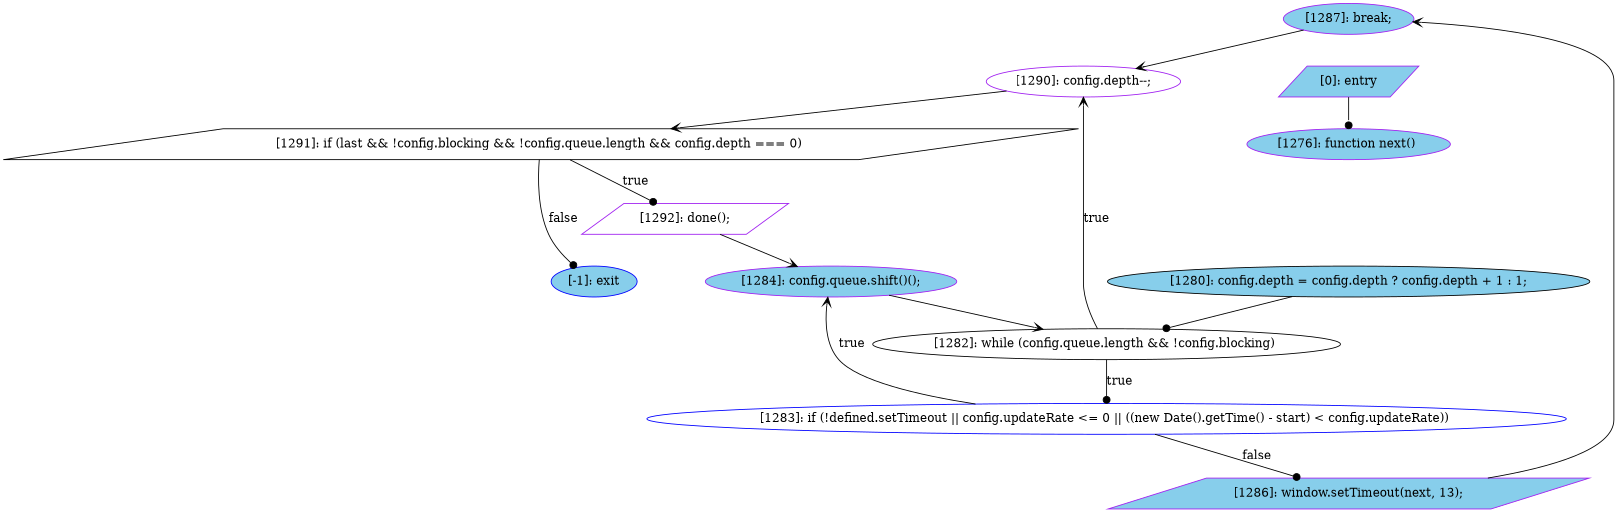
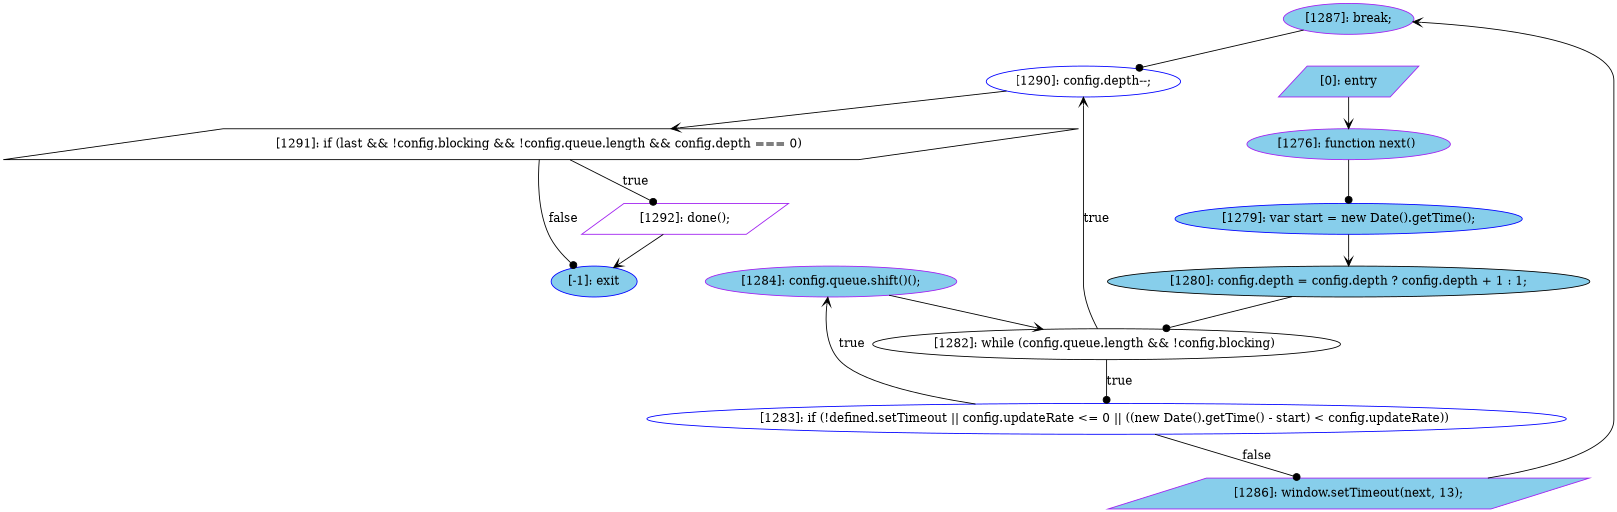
  digraph {
    node [color=purple fillcolor=skyblue shape=ellipse style=filled]
    edge [arrowhead=vee]
    n1 [label="[1287]: break;\n"]
-   n2 [fillcolor=white label="[1290]: config.depth--;\n"]
+   n2 [color=blue fillcolor=white label="[1290]: config.depth--;\n"]
    n3 [color=black fillcolor=white label="[1291]: if (last && !config.blocking && !config.queue.length && config.depth === 0) " shape=parallelogram]
    n4 [fillcolor=white label="[1292]: done();\n" shape=parallelogram]
    n5 [color=blue label="[-1]: exit"]
    n6 [color=blue fillcolor=white label="[1283]: if (!defined.setTimeout || config.updateRate <= 0 || ((new Date().getTime() - start) < config.updateRate)) "]
    n7 [label="[1286]: window.setTimeout(next, 13);\n" shape=parallelogram]
    n8 [label="[1284]: config.queue.shift()();\n"]
    n9 [color=black fillcolor=white label="[1282]: while (config.queue.length && !config.blocking) "]
+   n10 [color=blue label="[1279]: var start = new Date().getTime();\n"]
    n11 [color=black label="[1280]: config.depth = config.depth ? config.depth + 1 : 1;\n"]
    n12 [label="[1276]: function next() \n"]
    n13 [label="[0]: entry" shape=parallelogram]
-   n1 -> n2
+   n1 -> n2 [arrowhead=dot]
    n2 -> n3
    n3 -> n4 [arrowhead=dot label=true]
    n3 -> n5 [arrowhead=dot label=false]
-   n4 -> n8
+   n4 -> n5
    n6 -> n7 [arrowhead=dot label=false]
    n6 -> n8 [label=true]
    n7 -> n1
    n8 -> n9
    n9 -> n2 [label=true]
    n9 -> n6 [arrowhead=dot label=true]
+   n10 -> n11
    n11 -> n9 [arrowhead=dot]
-   n13 -> n12 [arrowhead=dot]
+   n12 -> n10 [arrowhead=dot]
+   n13 -> n12
  }
